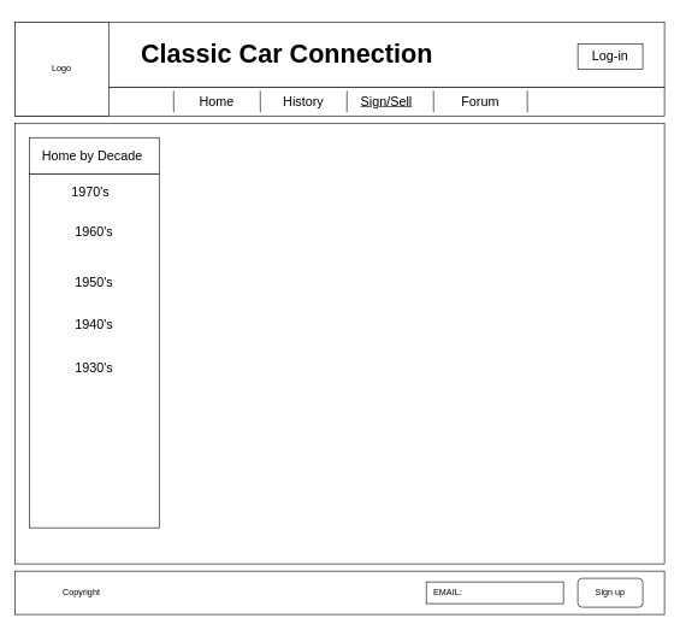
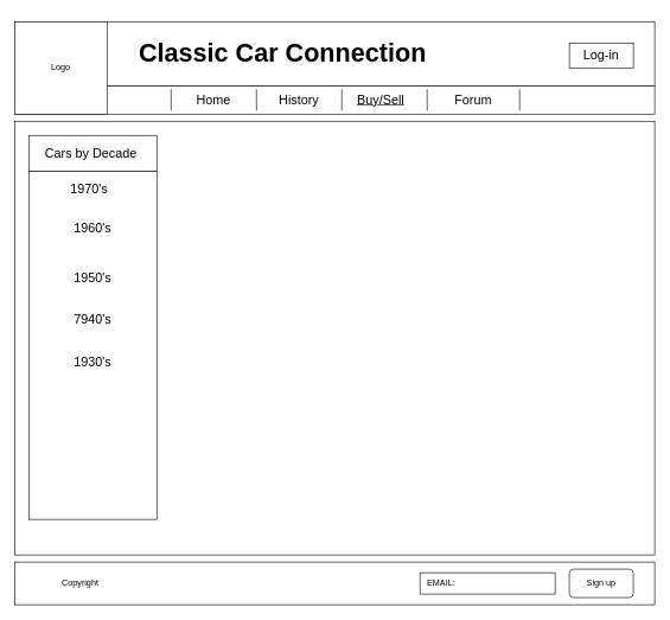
  <mxCell id="0" />
  <mxCell id="1" parent="0" />
  <mxCell id="2" value="" style="rounded=0;whiteSpace=wrap;html=1;fontSize=18;" parent="1" vertex="1"><mxGeometry x="20" y="170" width="900" height="610" as="geometry" /></mxCell>
  <mxCell id="3" value="" style="rounded=0;whiteSpace=wrap;html=1;fontSize=18;" vertex="1" parent="1"><mxGeometry x="40" y="240" width="180" height="490" as="geometry" /></mxCell>
  <mxCell id="4" value="" style="rounded=0;whiteSpace=wrap;html=1;" parent="1" vertex="1"><mxGeometry x="20" y="120" width="900" height="40" as="geometry" /></mxCell>
  <mxCell id="5" value="" style="rounded=0;whiteSpace=wrap;html=1;" parent="1" vertex="1"><mxGeometry x="20" y="30" width="900" height="90" as="geometry" /></mxCell>
  <mxCell id="6" value="" style="whiteSpace=wrap;html=1;aspect=fixed;" parent="1" vertex="1"><mxGeometry x="20" y="30" width="130" height="130" as="geometry" /></mxCell>
  <mxCell id="7" value="Logo" style="text;html=1;strokeColor=none;fillColor=none;align=center;verticalAlign=middle;whiteSpace=wrap;rounded=0;" parent="1" vertex="1"><mxGeometry x="55" y="80" width="60" height="30" as="geometry" /></mxCell>
  <mxCell id="8" value="History" style="text;html=1;strokeColor=none;fillColor=none;align=center;verticalAlign=middle;whiteSpace=wrap;rounded=0;fontSize=18;" parent="1" vertex="1"><mxGeometry x="370" y="125" width="100" height="30" as="geometry" /></mxCell>
- <mxCell id="9" value="&lt;u&gt;Sign/Sell&lt;/u&gt;" style="text;html=1;strokeColor=none;fillColor=none;align=center;verticalAlign=middle;whiteSpace=wrap;rounded=0;fontSize=18;" parent="1" vertex="1"><mxGeometry x="480" y="125" width="110" height="30" as="geometry" /></mxCell>
+ <mxCell id="9" value="&lt;u&gt;Buy/Sell&lt;/u&gt;" style="text;html=1;strokeColor=none;fillColor=none;align=center;verticalAlign=middle;whiteSpace=wrap;rounded=0;fontSize=18;" parent="1" vertex="1"><mxGeometry x="480" y="125" width="110" height="30" as="geometry" /></mxCell>
  <mxCell id="10" value="Home" style="text;html=1;strokeColor=none;fillColor=none;align=center;verticalAlign=middle;whiteSpace=wrap;rounded=0;fontSize=18;" parent="1" vertex="1"><mxGeometry x="250" y="125" width="100" height="30" as="geometry" /></mxCell>
  <mxCell id="11" value="" style="endArrow=none;html=1;rounded=0;fontSize=18;exitX=0.378;exitY=0.875;exitDx=0;exitDy=0;exitPerimeter=0;" parent="1" source="4" edge="1"><mxGeometry width="50" height="50" relative="1" as="geometry"><mxPoint x="310" y="175" as="sourcePoint" /><mxPoint x="360" y="125" as="targetPoint" /><Array as="points" /></mxGeometry></mxCell>
  <mxCell id="12" value="" style="endArrow=none;html=1;rounded=0;fontSize=18;exitX=0.378;exitY=0.875;exitDx=0;exitDy=0;exitPerimeter=0;entryX=0;entryY=1;entryDx=0;entryDy=0;" parent="1" target="9" edge="1"><mxGeometry width="50" height="50" relative="1" as="geometry"><mxPoint x="480.2" y="125" as="sourcePoint" /><mxPoint x="480" y="150" as="targetPoint" /><Array as="points" /></mxGeometry></mxCell>
  <mxCell id="13" value="" style="endArrow=none;html=1;rounded=0;fontSize=18;exitX=0.378;exitY=0.875;exitDx=0;exitDy=0;exitPerimeter=0;" parent="1" edge="1"><mxGeometry width="50" height="50" relative="1" as="geometry"><mxPoint x="240.2" y="155" as="sourcePoint" /><mxPoint x="240" y="125" as="targetPoint" /><Array as="points" /></mxGeometry></mxCell>
  <mxCell id="14" value="" style="endArrow=none;html=1;rounded=0;fontSize=18;exitX=0.378;exitY=0.875;exitDx=0;exitDy=0;exitPerimeter=0;" parent="1" edge="1"><mxGeometry width="50" height="50" relative="1" as="geometry"><mxPoint x="600.2" y="155" as="sourcePoint" /><mxPoint x="600" y="125" as="targetPoint" /><Array as="points" /></mxGeometry></mxCell>
  <mxCell id="15" value="&lt;h1&gt;&lt;font style=&quot;font-size: 36px&quot;&gt;Classic Car Connection&lt;/font&gt;&lt;/h1&gt;" style="text;html=1;strokeColor=none;fillColor=none;spacing=5;spacingTop=-20;whiteSpace=wrap;overflow=hidden;rounded=0;fontSize=24;" parent="1" vertex="1"><mxGeometry x="190" y="20" width="600" height="80" as="geometry" /></mxCell>
  <mxCell id="16" value="" style="rounded=0;whiteSpace=wrap;html=1;fontSize=18;" parent="1" vertex="1"><mxGeometry x="20" y="790" width="900" height="60" as="geometry" /></mxCell>
  <mxCell id="17" value="Forum" style="text;html=1;strokeColor=none;fillColor=none;align=center;verticalAlign=middle;whiteSpace=wrap;rounded=0;fontSize=18;" parent="1" vertex="1"><mxGeometry x="610" y="125" width="110" height="30" as="geometry" /></mxCell>
  <mxCell id="18" value="" style="endArrow=none;html=1;rounded=0;fontSize=18;exitX=0.378;exitY=0.875;exitDx=0;exitDy=0;exitPerimeter=0;" parent="1" edge="1"><mxGeometry width="50" height="50" relative="1" as="geometry"><mxPoint x="730.2" y="155" as="sourcePoint" /><mxPoint x="730" y="125" as="targetPoint" /><Array as="points" /></mxGeometry></mxCell>
  <mxCell id="19" value="" style="rounded=0;whiteSpace=wrap;html=1;fontSize=18;" parent="1" vertex="1"><mxGeometry x="800" y="60" width="90" height="35" as="geometry" /></mxCell>
  <mxCell id="20" value="Log-in" style="text;html=1;strokeColor=none;fillColor=none;align=center;verticalAlign=middle;whiteSpace=wrap;rounded=0;fontSize=18;" parent="1" vertex="1"><mxGeometry x="800" y="62.5" width="90" height="30" as="geometry" /></mxCell>
  <mxCell id="21" value="Copyright" style="text;html=1;strokeColor=none;fillColor=none;align=center;verticalAlign=middle;whiteSpace=wrap;rounded=0;" vertex="1" parent="1"><mxGeometry x="45" y="805" width="135" height="30" as="geometry" /></mxCell>
  <mxCell id="22" value="" style="rounded=0;whiteSpace=wrap;html=1;" vertex="1" parent="1"><mxGeometry x="590" y="805" width="190" height="30" as="geometry" /></mxCell>
  <mxCell id="23" value="EMAIL:" style="text;html=1;strokeColor=none;fillColor=none;align=center;verticalAlign=middle;whiteSpace=wrap;rounded=0;" vertex="1" parent="1"><mxGeometry x="590" y="805" width="60" height="30" as="geometry" /></mxCell>
  <mxCell id="24" value="" style="rounded=1;whiteSpace=wrap;html=1;" vertex="1" parent="1"><mxGeometry x="800" y="800" width="90" height="40" as="geometry" /></mxCell>
  <mxCell id="25" value="Sign up" style="text;html=1;strokeColor=none;fillColor=none;align=center;verticalAlign=middle;whiteSpace=wrap;rounded=0;" vertex="1" parent="1"><mxGeometry x="815" y="805" width="60" height="30" as="geometry" /></mxCell>
  <mxCell id="26" value="1970's" style="text;html=1;strokeColor=none;fillColor=none;align=center;verticalAlign=middle;whiteSpace=wrap;rounded=0;fontSize=18;" vertex="1" parent="1"><mxGeometry x="60" y="250" width="130" height="30" as="geometry" /></mxCell>
  <mxCell id="27" value="1960's" style="text;html=1;strokeColor=none;fillColor=none;align=center;verticalAlign=middle;whiteSpace=wrap;rounded=0;fontSize=18;" vertex="1" parent="1"><mxGeometry x="65" y="305" width="130" height="30" as="geometry" /></mxCell>
  <mxCell id="28" value="1950's" style="text;html=1;strokeColor=none;fillColor=none;align=center;verticalAlign=middle;whiteSpace=wrap;rounded=0;fontSize=18;" vertex="1" parent="1"><mxGeometry x="65" y="375" width="130" height="30" as="geometry" /></mxCell>
- <mxCell id="29" value="1940's" style="text;html=1;strokeColor=none;fillColor=none;align=center;verticalAlign=middle;whiteSpace=wrap;rounded=0;fontSize=18;" vertex="1" parent="1"><mxGeometry x="65" y="435" width="130" height="30" as="geometry" /></mxCell>
+ <mxCell id="29" value="7940's" style="text;html=1;strokeColor=none;fillColor=none;align=center;verticalAlign=middle;whiteSpace=wrap;rounded=0;fontSize=18;" vertex="1" parent="1"><mxGeometry x="65" y="435" width="130" height="30" as="geometry" /></mxCell>
  <mxCell id="30" value="1930's" style="text;html=1;strokeColor=none;fillColor=none;align=center;verticalAlign=middle;whiteSpace=wrap;rounded=0;fontSize=18;" vertex="1" parent="1"><mxGeometry x="65" y="495" width="130" height="30" as="geometry" /></mxCell>
  <mxCell id="31" value="" style="rounded=0;whiteSpace=wrap;html=1;" vertex="1" parent="1"><mxGeometry x="40" y="190" width="180" height="50" as="geometry" /></mxCell>
- <mxCell id="32" value="&lt;span style=&quot;font-size: 18px&quot;&gt;Home by Decade&lt;/span&gt;" style="text;html=1;strokeColor=none;fillColor=none;align=center;verticalAlign=middle;whiteSpace=wrap;rounded=0;" vertex="1" parent="1"><mxGeometry x="55" y="200" width="145" height="30" as="geometry" /></mxCell>
+ <mxCell id="32" value="&lt;span style=&quot;font-size: 18px&quot;&gt;Cars by Decade&lt;/span&gt;" style="text;html=1;strokeColor=none;fillColor=none;align=center;verticalAlign=middle;whiteSpace=wrap;rounded=0;" vertex="1" parent="1"><mxGeometry x="55" y="200" width="145" height="30" as="geometry" /></mxCell>
